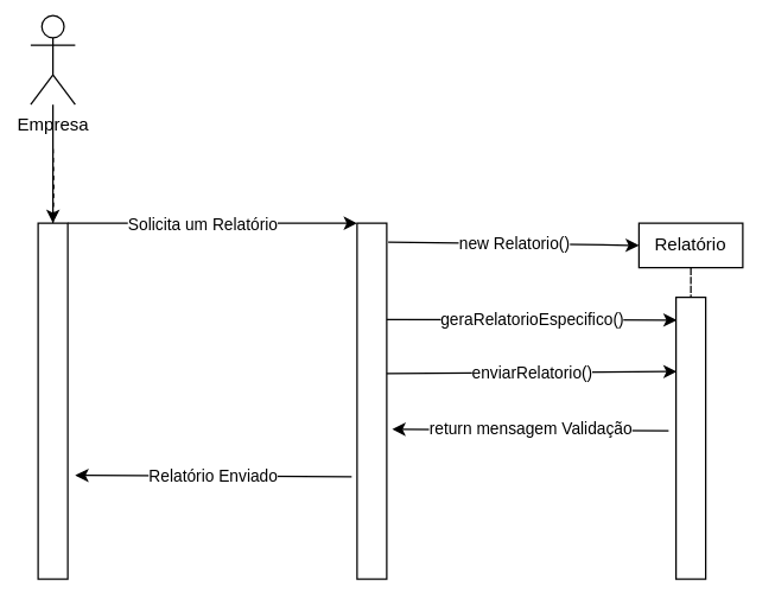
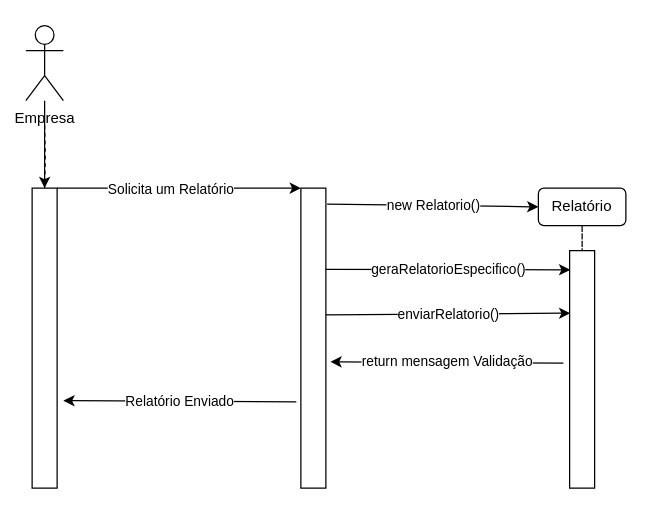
  <mxCell id="0" />
  <mxCell id="1" parent="0" />
  <mxCell id="2" style="edgeStyle=orthogonalEdgeStyle;rounded=0;orthogonalLoop=1;jettySize=auto;html=1;dashed=1;endArrow=none;endFill=0;" parent="1" target="7" edge="1"><mxGeometry relative="1" as="geometry"><mxPoint x="35" y="100" as="sourcePoint" /></mxGeometry></mxCell>
  <mxCell id="3" value="" style="edgeStyle=orthogonalEdgeStyle;rounded=0;orthogonalLoop=1;jettySize=auto;html=1;" edge="1" parent="1" source="4" target="7"><mxGeometry relative="1" as="geometry" /></mxCell>
- <mxCell id="4" value="Empresa" style="shape=umlActor;verticalLabelPosition=bottom;verticalAlign=top;html=1;outlineConnect=0;" parent="1" vertex="1"><mxGeometry x="20" y="10" width="30" height="60" as="geometry" /></mxCell>
+ <mxCell id="4" value="Empresa" style="shape=umlActor;verticalLabelPosition=bottom;verticalAlign=top;html=1;outlineConnect=0;" parent="1" vertex="1"><mxGeometry x="20" y="20" width="30" height="60" as="geometry" /></mxCell>
  <mxCell id="5" style="edgeStyle=orthogonalEdgeStyle;rounded=0;orthogonalLoop=1;jettySize=auto;html=1;exitX=1;exitY=0;exitDx=0;exitDy=0;entryX=0;entryY=0;entryDx=0;entryDy=0;endArrow=classic;endFill=1;" parent="1" source="7" target="8" edge="1"><mxGeometry relative="1" as="geometry"><Array as="points"><mxPoint x="140" y="150" /><mxPoint x="140" y="150" /></Array></mxGeometry></mxCell>
  <mxCell id="6" value="Solicita um Relatório" style="edgeLabel;html=1;align=center;verticalAlign=middle;resizable=0;points=[];" parent="5" vertex="1" connectable="0"><mxGeometry x="-0.081" relative="1" as="geometry"><mxPoint as="offset" /></mxGeometry></mxCell>
  <mxCell id="7" value="" style="rounded=0;whiteSpace=wrap;html=1;fontStyle=1" parent="1" vertex="1"><mxGeometry x="25" y="150" width="20" height="240" as="geometry" /></mxCell>
  <mxCell id="8" value="" style="rounded=0;whiteSpace=wrap;html=1;fontStyle=1" parent="1" vertex="1"><mxGeometry x="240" y="150" width="20" height="240" as="geometry" /></mxCell>
  <mxCell id="9" style="edgeStyle=orthogonalEdgeStyle;rounded=0;orthogonalLoop=1;jettySize=auto;html=1;endArrow=none;endFill=0;dashed=1;" parent="1" source="10" target="11" edge="1"><mxGeometry relative="1" as="geometry" /></mxCell>
- <mxCell id="10" value="Relatório" style="rounded=0;whiteSpace=wrap;html=1;" parent="1" vertex="1"><mxGeometry x="430" y="150" width="70" height="30" as="geometry" /></mxCell>
+ <mxCell id="10" value="Relatório" style="whiteSpace=wrap;html=1;rounded=1;" parent="1" vertex="1"><mxGeometry x="430" y="150" width="70" height="30" as="geometry" /></mxCell>
  <mxCell id="11" value="" style="rounded=0;whiteSpace=wrap;html=1;fontStyle=1" parent="1" vertex="1"><mxGeometry x="455" y="200" width="20" height="190" as="geometry" /></mxCell>
  <mxCell id="12" value="new Relatorio()" style="endArrow=classic;html=1;rounded=0;exitX=1.05;exitY=0.053;exitDx=0;exitDy=0;exitPerimeter=0;entryX=0;entryY=0.5;entryDx=0;entryDy=0;" parent="1" source="8" target="10" edge="1"><mxGeometry width="50" height="50" relative="1" as="geometry"><mxPoint x="140" y="220" as="sourcePoint" /><mxPoint x="190" y="170" as="targetPoint" /></mxGeometry></mxCell>
  <mxCell id="13" value="geraRelatorioEspecifico()" style="endArrow=classic;html=1;rounded=0;entryX=0.025;entryY=0.081;entryDx=0;entryDy=0;entryPerimeter=0;endFill=1;" parent="1" target="11" edge="1"><mxGeometry width="50" height="50" relative="1" as="geometry"><mxPoint x="260" y="215" as="sourcePoint" /><mxPoint x="340" y="170" as="targetPoint" /></mxGeometry></mxCell>
  <mxCell id="14" value="return mensagem Validação" style="endArrow=classic;html=1;rounded=0;entryX=1.183;entryY=0.579;entryDx=0;entryDy=0;endFill=1;entryPerimeter=0;" parent="1" target="8" edge="1"><mxGeometry width="50" height="50" relative="1" as="geometry"><mxPoint x="450" y="290" as="sourcePoint" /><mxPoint x="465" y="300" as="targetPoint" /></mxGeometry></mxCell>
  <mxCell id="15" value="enviarRelatorio()" style="endArrow=classic;html=1;rounded=0;exitX=1;exitY=0.25;exitDx=0;exitDy=0;entryX=0.025;entryY=0.081;entryDx=0;entryDy=0;entryPerimeter=0;endFill=1;" edge="1" parent="1"><mxGeometry width="50" height="50" relative="1" as="geometry"><mxPoint x="260" y="251.37" as="sourcePoint" /><mxPoint x="455.5" y="250" as="targetPoint" /></mxGeometry></mxCell>
  <mxCell id="16" value="Relatório Enviado" style="endArrow=classic;html=1;rounded=0;entryX=1.183;entryY=0.579;entryDx=0;entryDy=0;endFill=1;entryPerimeter=0;" edge="1" parent="1"><mxGeometry width="50" height="50" relative="1" as="geometry"><mxPoint x="236.34" y="321.04" as="sourcePoint" /><mxPoint x="50" y="320" as="targetPoint" /></mxGeometry></mxCell>
